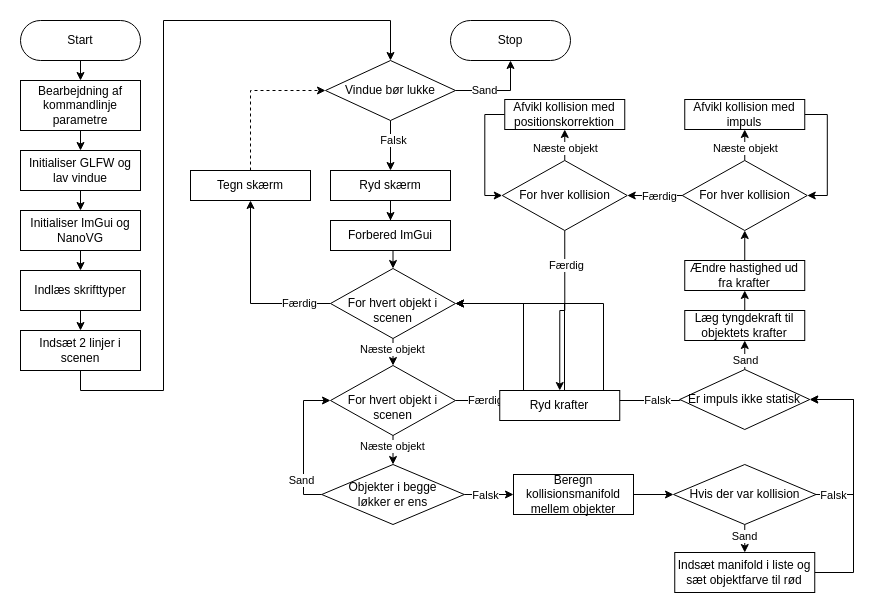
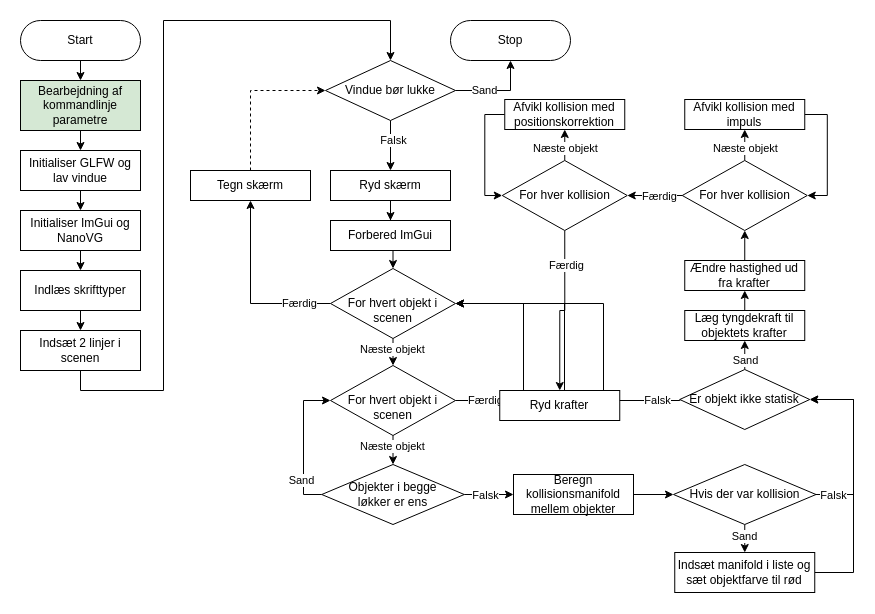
  <mxCell id="0" />
  <mxCell id="1" parent="0" />
  <mxCell id="2" style="edgeStyle=orthogonalEdgeStyle;rounded=0;orthogonalLoop=1;jettySize=auto;html=1;exitX=0.5;exitY=1;exitDx=0;exitDy=0;entryX=0.5;entryY=0;entryDx=0;entryDy=0;" parent="1" source="3" target="5" edge="1"><mxGeometry relative="1" as="geometry" /></mxCell>
  <mxCell id="3" value="Start" style="rounded=1;whiteSpace=wrap;html=1;arcSize=50;" parent="1" vertex="1"><mxGeometry x="20" y="20" width="120" height="40" as="geometry" /></mxCell>
  <mxCell id="4" style="edgeStyle=orthogonalEdgeStyle;rounded=0;orthogonalLoop=1;jettySize=auto;html=1;exitX=0.5;exitY=1;exitDx=0;exitDy=0;entryX=0.5;entryY=0;entryDx=0;entryDy=0;" parent="1" source="5" target="7" edge="1"><mxGeometry relative="1" as="geometry" /></mxCell>
- <mxCell id="5" value="Bearbejdning af kommandlinje parametre" style="rounded=0;whiteSpace=wrap;html=1;" parent="1" vertex="1"><mxGeometry x="20" y="80" width="120" height="50" as="geometry" /></mxCell>
+ <mxCell id="5" value="Bearbejdning af kommandlinje parametre" style="rounded=0;whiteSpace=wrap;html=1;fillColor=#d5e8d4;" parent="1" vertex="1"><mxGeometry x="20" y="80" width="120" height="50" as="geometry" /></mxCell>
  <mxCell id="6" style="edgeStyle=orthogonalEdgeStyle;rounded=0;orthogonalLoop=1;jettySize=auto;html=1;exitX=0.5;exitY=1;exitDx=0;exitDy=0;entryX=0.5;entryY=0;entryDx=0;entryDy=0;" parent="1" source="7" target="9" edge="1"><mxGeometry relative="1" as="geometry" /></mxCell>
  <mxCell id="7" value="Initialiser GLFW og lav vindue" style="rounded=0;whiteSpace=wrap;html=1;" parent="1" vertex="1"><mxGeometry x="20" y="150" width="120" height="40" as="geometry" /></mxCell>
  <mxCell id="8" style="edgeStyle=orthogonalEdgeStyle;rounded=0;orthogonalLoop=1;jettySize=auto;html=1;exitX=0.5;exitY=1;exitDx=0;exitDy=0;entryX=0.5;entryY=0;entryDx=0;entryDy=0;" parent="1" source="9" target="11" edge="1"><mxGeometry relative="1" as="geometry" /></mxCell>
  <mxCell id="9" value="Initialiser ImGui og NanoVG" style="rounded=0;whiteSpace=wrap;html=1;" parent="1" vertex="1"><mxGeometry x="20" y="210" width="120" height="40" as="geometry" /></mxCell>
  <mxCell id="10" style="edgeStyle=orthogonalEdgeStyle;rounded=0;orthogonalLoop=1;jettySize=auto;html=1;exitX=0.5;exitY=1;exitDx=0;exitDy=0;entryX=0.5;entryY=0;entryDx=0;entryDy=0;" parent="1" source="11" target="13" edge="1"><mxGeometry relative="1" as="geometry" /></mxCell>
  <mxCell id="11" value="Indlæs skrifttyper" style="rounded=0;whiteSpace=wrap;html=1;" parent="1" vertex="1"><mxGeometry x="20" y="270" width="120" height="40" as="geometry" /></mxCell>
  <mxCell id="12" style="edgeStyle=orthogonalEdgeStyle;rounded=0;orthogonalLoop=1;jettySize=auto;html=1;exitX=0.5;exitY=1;exitDx=0;exitDy=0;entryX=0.5;entryY=0;entryDx=0;entryDy=0;" parent="1" source="13" target="18" edge="1"><mxGeometry relative="1" as="geometry"><mxPoint x="283" y="60" as="targetPoint" /><Array as="points"><mxPoint x="80" y="390" /><mxPoint x="163" y="390" /><mxPoint x="163" y="20" /><mxPoint x="390" y="20" /></Array></mxGeometry></mxCell>
  <mxCell id="13" value="Indsæt 2 linjer i scenen" style="rounded=0;whiteSpace=wrap;html=1;" parent="1" vertex="1"><mxGeometry x="20" y="330" width="120" height="40" as="geometry" /></mxCell>
  <mxCell id="14" style="edgeStyle=orthogonalEdgeStyle;rounded=0;orthogonalLoop=1;jettySize=auto;html=1;exitX=0.5;exitY=1;exitDx=0;exitDy=0;" parent="1" source="18" edge="1"><mxGeometry relative="1" as="geometry"><mxPoint x="390" y="170" as="targetPoint" /></mxGeometry></mxCell>
  <mxCell id="15" value="Falsk" style="edgeLabel;html=1;align=center;verticalAlign=middle;resizable=0;points=[];" parent="14" vertex="1" connectable="0"><mxGeometry x="-0.267" y="2" relative="1" as="geometry"><mxPoint as="offset" /></mxGeometry></mxCell>
  <mxCell id="16" style="edgeStyle=orthogonalEdgeStyle;rounded=0;orthogonalLoop=1;jettySize=auto;html=1;exitX=1;exitY=0.5;exitDx=0;exitDy=0;entryX=0.5;entryY=1;entryDx=0;entryDy=0;" parent="1" source="18" target="54" edge="1"><mxGeometry relative="1" as="geometry" /></mxCell>
  <mxCell id="17" value="Sand" style="edgeLabel;html=1;align=center;verticalAlign=middle;resizable=0;points=[];" parent="16" vertex="1" connectable="0"><mxGeometry x="-0.558" y="-1" relative="1" as="geometry"><mxPoint x="9" y="-2" as="offset" /></mxGeometry></mxCell>
  <mxCell id="18" value="Vindue bør lukke" style="rhombus;whiteSpace=wrap;html=1;" parent="1" vertex="1"><mxGeometry x="325" y="60" width="130" height="60" as="geometry" /></mxCell>
  <mxCell id="19" value="" style="edgeStyle=orthogonalEdgeStyle;rounded=0;orthogonalLoop=1;jettySize=auto;html=1;" parent="1" source="20" target="22" edge="1"><mxGeometry relative="1" as="geometry" /></mxCell>
  <mxCell id="20" value="Ryd skærm" style="rounded=0;whiteSpace=wrap;html=1;" parent="1" vertex="1"><mxGeometry x="330" y="170" width="120" height="30" as="geometry" /></mxCell>
  <mxCell id="21" style="edgeStyle=orthogonalEdgeStyle;rounded=0;orthogonalLoop=1;jettySize=auto;html=1;exitX=0.5;exitY=1;exitDx=0;exitDy=0;entryX=0.5;entryY=0;entryDx=0;entryDy=0;" parent="1" source="22" target="27" edge="1"><mxGeometry relative="1" as="geometry" /></mxCell>
  <mxCell id="22" value="Forbered ImGui" style="rounded=0;whiteSpace=wrap;html=1;" parent="1" vertex="1"><mxGeometry x="330" y="220" width="120" height="30" as="geometry" /></mxCell>
  <mxCell id="23" style="edgeStyle=orthogonalEdgeStyle;rounded=0;orthogonalLoop=1;jettySize=auto;html=1;exitX=0;exitY=0.5;exitDx=0;exitDy=0;entryX=0.5;entryY=1;entryDx=0;entryDy=0;" edge="1" parent="1" source="27" target="53"><mxGeometry relative="1" as="geometry"><mxPoint x="323" y="270" as="targetPoint" /></mxGeometry></mxCell>
  <mxCell id="24" value="Færdig" style="edgeLabel;html=1;align=center;verticalAlign=middle;resizable=0;points=[];" vertex="1" connectable="0" parent="23"><mxGeometry x="0.023" relative="1" as="geometry"><mxPoint x="48" y="13" as="offset" /></mxGeometry></mxCell>
  <mxCell id="25" style="edgeStyle=orthogonalEdgeStyle;rounded=0;orthogonalLoop=1;jettySize=auto;html=1;exitX=0.5;exitY=1;exitDx=0;exitDy=0;entryX=0.5;entryY=0;entryDx=0;entryDy=0;" edge="1" parent="1" source="27" target="32"><mxGeometry relative="1" as="geometry" /></mxCell>
  <mxCell id="26" value="Næste objekt" style="edgeLabel;html=1;align=center;verticalAlign=middle;resizable=0;points=[];" vertex="1" connectable="0" parent="25"><mxGeometry x="-0.277" y="-1" relative="1" as="geometry"><mxPoint as="offset" /></mxGeometry></mxCell>
  <mxCell id="27" value="&lt;br&gt;For hvert objekt i scenen" style="rhombus;whiteSpace=wrap;html=1;" parent="1" vertex="1"><mxGeometry x="330" y="268" width="125" height="70" as="geometry" /></mxCell>
  <mxCell id="28" style="edgeStyle=orthogonalEdgeStyle;rounded=0;orthogonalLoop=1;jettySize=auto;html=1;exitX=1;exitY=0.5;exitDx=0;exitDy=0;entryX=1;entryY=0.5;entryDx=0;entryDy=0;" edge="1" parent="1" source="32" target="27"><mxGeometry relative="1" as="geometry"><Array as="points"><mxPoint x="523" y="400" /><mxPoint x="523" y="303" /></Array></mxGeometry></mxCell>
  <mxCell id="29" value="Færdig" style="edgeLabel;html=1;align=center;verticalAlign=middle;resizable=0;points=[];" vertex="1" connectable="0" parent="28"><mxGeometry x="-0.696" y="2" relative="1" as="geometry"><mxPoint x="-6" y="1" as="offset" /></mxGeometry></mxCell>
  <mxCell id="30" style="edgeStyle=orthogonalEdgeStyle;rounded=0;orthogonalLoop=1;jettySize=auto;html=1;exitX=0.5;exitY=1;exitDx=0;exitDy=0;entryX=0.5;entryY=0;entryDx=0;entryDy=0;" edge="1" parent="1" source="32" target="37"><mxGeometry relative="1" as="geometry" /></mxCell>
  <mxCell id="31" value="Næste objekt" style="edgeLabel;html=1;align=center;verticalAlign=middle;resizable=0;points=[];" vertex="1" connectable="0" parent="30"><mxGeometry x="-0.626" y="-1" relative="1" as="geometry"><mxPoint y="5" as="offset" /></mxGeometry></mxCell>
  <mxCell id="32" value="&lt;br&gt;For hvert objekt i scenen" style="rhombus;whiteSpace=wrap;html=1;" parent="1" vertex="1"><mxGeometry x="330" y="365" width="125" height="70" as="geometry" /></mxCell>
  <mxCell id="33" style="edgeStyle=orthogonalEdgeStyle;rounded=0;orthogonalLoop=1;jettySize=auto;html=1;exitX=0;exitY=0.5;exitDx=0;exitDy=0;entryX=0;entryY=0.5;entryDx=0;entryDy=0;" parent="1" source="37" target="32" edge="1"><mxGeometry relative="1" as="geometry"><Array as="points"><mxPoint x="303" y="494" /><mxPoint x="303" y="400" /></Array><mxPoint x="651" y="255" as="targetPoint" /></mxGeometry></mxCell>
  <mxCell id="34" value="Sand" style="edgeLabel;html=1;align=center;verticalAlign=middle;resizable=0;points=[];" parent="33" vertex="1" connectable="0"><mxGeometry x="-0.529" y="3" relative="1" as="geometry"><mxPoint as="offset" /></mxGeometry></mxCell>
  <mxCell id="35" style="edgeStyle=orthogonalEdgeStyle;rounded=0;orthogonalLoop=1;jettySize=auto;html=1;exitX=1;exitY=0.5;exitDx=0;exitDy=0;entryX=0;entryY=0.5;entryDx=0;entryDy=0;" parent="1" source="37" edge="1" target="39"><mxGeometry relative="1" as="geometry"><mxPoint x="723" y="474" as="targetPoint" /></mxGeometry></mxCell>
  <mxCell id="36" value="Falsk" style="edgeLabel;html=1;align=center;verticalAlign=middle;resizable=0;points=[];" parent="35" vertex="1" connectable="0"><mxGeometry x="-0.23" y="1" relative="1" as="geometry"><mxPoint x="2" y="1" as="offset" /></mxGeometry></mxCell>
  <mxCell id="37" value="Objekter i begge &lt;br&gt;løkker er ens" style="rhombus;whiteSpace=wrap;html=1;" parent="1" vertex="1"><mxGeometry x="321.25" y="464" width="142.5" height="60" as="geometry" /></mxCell>
  <mxCell id="38" style="edgeStyle=orthogonalEdgeStyle;rounded=0;orthogonalLoop=1;jettySize=auto;html=1;exitX=1;exitY=0.5;exitDx=0;exitDy=0;entryX=0;entryY=0.5;entryDx=0;entryDy=0;" parent="1" source="39" edge="1" target="44"><mxGeometry relative="1" as="geometry"><mxPoint x="722.5" y="554" as="targetPoint" /></mxGeometry></mxCell>
  <mxCell id="39" value="Beregn kollisionsmanifold mellem objekter" style="rounded=0;whiteSpace=wrap;html=1;" parent="1" vertex="1"><mxGeometry x="513" y="474" width="120" height="40" as="geometry" /></mxCell>
  <mxCell id="40" style="edgeStyle=orthogonalEdgeStyle;rounded=0;orthogonalLoop=1;jettySize=auto;html=1;exitX=0.5;exitY=1;exitDx=0;exitDy=0;entryX=0.5;entryY=0;entryDx=0;entryDy=0;" parent="1" source="44" edge="1" target="46"><mxGeometry relative="1" as="geometry"><mxPoint x="722.5" y="654" as="targetPoint" /></mxGeometry></mxCell>
  <mxCell id="41" value="Sand" style="edgeLabel;html=1;align=center;verticalAlign=middle;resizable=0;points=[];" parent="40" vertex="1" connectable="0"><mxGeometry x="-0.25" y="-1" relative="1" as="geometry"><mxPoint as="offset" /></mxGeometry></mxCell>
  <mxCell id="42" style="edgeStyle=orthogonalEdgeStyle;rounded=0;orthogonalLoop=1;jettySize=auto;html=1;exitX=1;exitY=0.5;exitDx=0;exitDy=0;entryX=1;entryY=0.5;entryDx=0;entryDy=0;" parent="1" source="44" target="51" edge="1"><mxGeometry relative="1" as="geometry"><mxPoint x="945" y="-36" as="targetPoint" /><Array as="points"><mxPoint x="853" y="494" /><mxPoint x="853" y="399" /></Array></mxGeometry></mxCell>
  <mxCell id="43" value="Falsk" style="edgeLabel;html=1;align=center;verticalAlign=middle;resizable=0;points=[];" parent="42" vertex="1" connectable="0"><mxGeometry x="-0.964" y="-2" relative="1" as="geometry"><mxPoint x="14" y="-2" as="offset" /></mxGeometry></mxCell>
  <mxCell id="44" value="Hvis der var kollision" style="rhombus;whiteSpace=wrap;html=1;" parent="1" vertex="1"><mxGeometry x="673" y="464" width="142.5" height="60" as="geometry" /></mxCell>
  <mxCell id="45" style="edgeStyle=orthogonalEdgeStyle;rounded=0;orthogonalLoop=1;jettySize=auto;html=1;exitX=1;exitY=0.5;exitDx=0;exitDy=0;entryX=1;entryY=0.5;entryDx=0;entryDy=0;" parent="1" source="46" target="51" edge="1"><mxGeometry relative="1" as="geometry"><mxPoint x="945" y="-36" as="targetPoint" /><Array as="points"><mxPoint x="853" y="572" /><mxPoint x="853" y="399" /></Array></mxGeometry></mxCell>
  <mxCell id="46" value="Indsæt manifold i liste og sæt objektfarve til rød" style="rounded=0;whiteSpace=wrap;html=1;" parent="1" vertex="1"><mxGeometry x="674.25" y="552" width="140" height="40" as="geometry" /></mxCell>
  <mxCell id="47" style="edgeStyle=orthogonalEdgeStyle;rounded=0;orthogonalLoop=1;jettySize=auto;html=1;exitX=0;exitY=0.5;exitDx=0;exitDy=0;entryX=1;entryY=0.5;entryDx=0;entryDy=0;" edge="1" parent="1" source="51" target="27"><mxGeometry relative="1" as="geometry"><Array as="points"><mxPoint x="603" y="400" /><mxPoint x="603" y="303" /></Array></mxGeometry></mxCell>
  <mxCell id="48" value="Falsk" style="edgeLabel;html=1;align=center;verticalAlign=middle;resizable=0;points=[];" vertex="1" connectable="0" parent="47"><mxGeometry x="-0.873" y="1" relative="1" as="geometry"><mxPoint x="-4" y="-2" as="offset" /></mxGeometry></mxCell>
  <mxCell id="49" style="edgeStyle=orthogonalEdgeStyle;rounded=0;orthogonalLoop=1;jettySize=auto;html=1;exitX=0.5;exitY=0;exitDx=0;exitDy=0;entryX=0.5;entryY=1;entryDx=0;entryDy=0;" edge="1" parent="1" source="51" target="56"><mxGeometry relative="1" as="geometry" /></mxCell>
  <mxCell id="50" value="Sand" style="edgeLabel;html=1;align=center;verticalAlign=middle;resizable=0;points=[];" vertex="1" connectable="0" parent="49"><mxGeometry x="-0.848" y="-1" relative="1" as="geometry"><mxPoint x="-1" y="-8" as="offset" /></mxGeometry></mxCell>
- <mxCell id="51" value="Er impuls ikke statisk" style="rhombus;whiteSpace=wrap;html=1;" parent="1" vertex="1"><mxGeometry x="679.25" y="369" width="130" height="60" as="geometry" /></mxCell>
+ <mxCell id="51" value="Er objekt ikke statisk" style="rhombus;whiteSpace=wrap;html=1;" parent="1" vertex="1"><mxGeometry x="679.25" y="369" width="130" height="60" as="geometry" /></mxCell>
  <mxCell id="52" style="edgeStyle=orthogonalEdgeStyle;rounded=0;orthogonalLoop=1;jettySize=auto;html=1;exitX=0.5;exitY=0;exitDx=0;exitDy=0;entryX=0;entryY=0.5;entryDx=0;entryDy=0;dashed=1;" parent="1" source="53" target="18" edge="1"><mxGeometry relative="1" as="geometry"><Array as="points"><mxPoint x="250" y="90" /></Array></mxGeometry></mxCell>
  <mxCell id="53" value="Tegn skærm" style="rounded=0;whiteSpace=wrap;html=1;" parent="1" vertex="1"><mxGeometry x="190" y="170" width="120" height="30" as="geometry" /></mxCell>
  <mxCell id="54" value="Stop" style="rounded=1;whiteSpace=wrap;html=1;arcSize=50;" parent="1" vertex="1"><mxGeometry x="450" y="20" width="120" height="40" as="geometry" /></mxCell>
  <mxCell id="55" style="edgeStyle=orthogonalEdgeStyle;rounded=0;orthogonalLoop=1;jettySize=auto;html=1;exitX=0.5;exitY=0;exitDx=0;exitDy=0;entryX=0.5;entryY=1;entryDx=0;entryDy=0;" edge="1" parent="1" source="56" target="58"><mxGeometry relative="1" as="geometry" /></mxCell>
  <mxCell id="56" value="Læg tyngdekraft til objektets krafter" style="rounded=0;whiteSpace=wrap;html=1;" vertex="1" parent="1"><mxGeometry x="684.25" y="310" width="120" height="30" as="geometry" /></mxCell>
  <mxCell id="57" style="edgeStyle=orthogonalEdgeStyle;rounded=0;orthogonalLoop=1;jettySize=auto;html=1;exitX=0.5;exitY=0;exitDx=0;exitDy=0;entryX=0.5;entryY=1;entryDx=0;entryDy=0;" edge="1" parent="1" source="58" target="63"><mxGeometry relative="1" as="geometry" /></mxCell>
  <mxCell id="58" value="Ændre hastighed ud fra krafter" style="rounded=0;whiteSpace=wrap;html=1;" vertex="1" parent="1"><mxGeometry x="684.25" y="260" width="120" height="30" as="geometry" /></mxCell>
  <mxCell id="59" style="edgeStyle=orthogonalEdgeStyle;rounded=0;orthogonalLoop=1;jettySize=auto;html=1;exitX=0.5;exitY=0;exitDx=0;exitDy=0;entryX=0.5;entryY=1;entryDx=0;entryDy=0;" edge="1" parent="1" source="63" target="65"><mxGeometry relative="1" as="geometry" /></mxCell>
  <mxCell id="60" value="Næste objekt" style="edgeLabel;html=1;align=center;verticalAlign=middle;resizable=0;points=[];" vertex="1" connectable="0" parent="59"><mxGeometry x="-0.143" relative="1" as="geometry"><mxPoint as="offset" /></mxGeometry></mxCell>
  <mxCell id="61" style="edgeStyle=orthogonalEdgeStyle;rounded=0;orthogonalLoop=1;jettySize=auto;html=1;exitX=0;exitY=0.5;exitDx=0;exitDy=0;entryX=1;entryY=0.5;entryDx=0;entryDy=0;" edge="1" parent="1" source="63" target="70"><mxGeometry relative="1" as="geometry" /></mxCell>
  <mxCell id="62" value="Færdig" style="edgeLabel;html=1;align=center;verticalAlign=middle;resizable=0;points=[];" vertex="1" connectable="0" parent="61"><mxGeometry x="-0.077" y="1" relative="1" as="geometry"><mxPoint x="2" y="-1" as="offset" /></mxGeometry></mxCell>
  <mxCell id="63" value="For hver kollision" style="rhombus;whiteSpace=wrap;html=1;" vertex="1" parent="1"><mxGeometry x="681.75" y="160" width="125" height="70" as="geometry" /></mxCell>
  <mxCell id="64" style="edgeStyle=orthogonalEdgeStyle;rounded=0;orthogonalLoop=1;jettySize=auto;html=1;exitX=1;exitY=0.5;exitDx=0;exitDy=0;entryX=1;entryY=0.5;entryDx=0;entryDy=0;" edge="1" parent="1" source="65" target="63"><mxGeometry relative="1" as="geometry" /></mxCell>
  <mxCell id="65" value="Afvikl kollision med impuls" style="rounded=0;whiteSpace=wrap;html=1;" vertex="1" parent="1"><mxGeometry x="684.25" y="99" width="120" height="30" as="geometry" /></mxCell>
  <mxCell id="66" style="edgeStyle=orthogonalEdgeStyle;rounded=0;orthogonalLoop=1;jettySize=auto;html=1;exitX=0.5;exitY=0;exitDx=0;exitDy=0;entryX=0.5;entryY=1;entryDx=0;entryDy=0;" edge="1" parent="1" source="70" target="72"><mxGeometry relative="1" as="geometry" /></mxCell>
  <mxCell id="67" value="Næste objekt" style="edgeLabel;html=1;align=center;verticalAlign=middle;resizable=0;points=[];" vertex="1" connectable="0" parent="66"><mxGeometry x="-0.143" relative="1" as="geometry"><mxPoint as="offset" /></mxGeometry></mxCell>
  <mxCell id="68" style="edgeStyle=orthogonalEdgeStyle;rounded=0;orthogonalLoop=1;jettySize=auto;html=1;exitX=0.5;exitY=1;exitDx=0;exitDy=0;entryX=0.5;entryY=0;entryDx=0;entryDy=0;" edge="1" parent="1" source="70" target="74"><mxGeometry relative="1" as="geometry" /></mxCell>
  <mxCell id="69" value="Færdig" style="edgeLabel;html=1;align=center;verticalAlign=middle;resizable=0;points=[];" vertex="1" connectable="0" parent="68"><mxGeometry x="-0.64" y="1" relative="1" as="geometry"><mxPoint y="5" as="offset" /></mxGeometry></mxCell>
  <mxCell id="70" value="For hver kollision" style="rhombus;whiteSpace=wrap;html=1;" vertex="1" parent="1"><mxGeometry x="501.75" y="160" width="125" height="70" as="geometry" /></mxCell>
  <mxCell id="71" style="edgeStyle=orthogonalEdgeStyle;rounded=0;orthogonalLoop=1;jettySize=auto;html=1;exitX=0;exitY=0.5;exitDx=0;exitDy=0;entryX=0;entryY=0.5;entryDx=0;entryDy=0;" edge="1" parent="1" source="72" target="70"><mxGeometry relative="1" as="geometry" /></mxCell>
  <mxCell id="72" value="Afvikl kollision med positionskorrektion" style="rounded=0;whiteSpace=wrap;html=1;" vertex="1" parent="1"><mxGeometry x="504.25" y="99" width="120" height="30" as="geometry" /></mxCell>
  <mxCell id="73" style="edgeStyle=orthogonalEdgeStyle;rounded=0;orthogonalLoop=1;jettySize=auto;html=1;exitX=0.5;exitY=1;exitDx=0;exitDy=0;entryX=1;entryY=0.5;entryDx=0;entryDy=0;" edge="1" parent="1" source="74" target="27"><mxGeometry relative="1" as="geometry"><Array as="points"><mxPoint x="564" y="303" /></Array></mxGeometry></mxCell>
  <mxCell id="74" value="Ryd krafter" style="rounded=0;whiteSpace=wrap;html=1;" vertex="1" parent="1"><mxGeometry x="499.25" y="390" width="120" height="30" as="geometry" /></mxCell>
